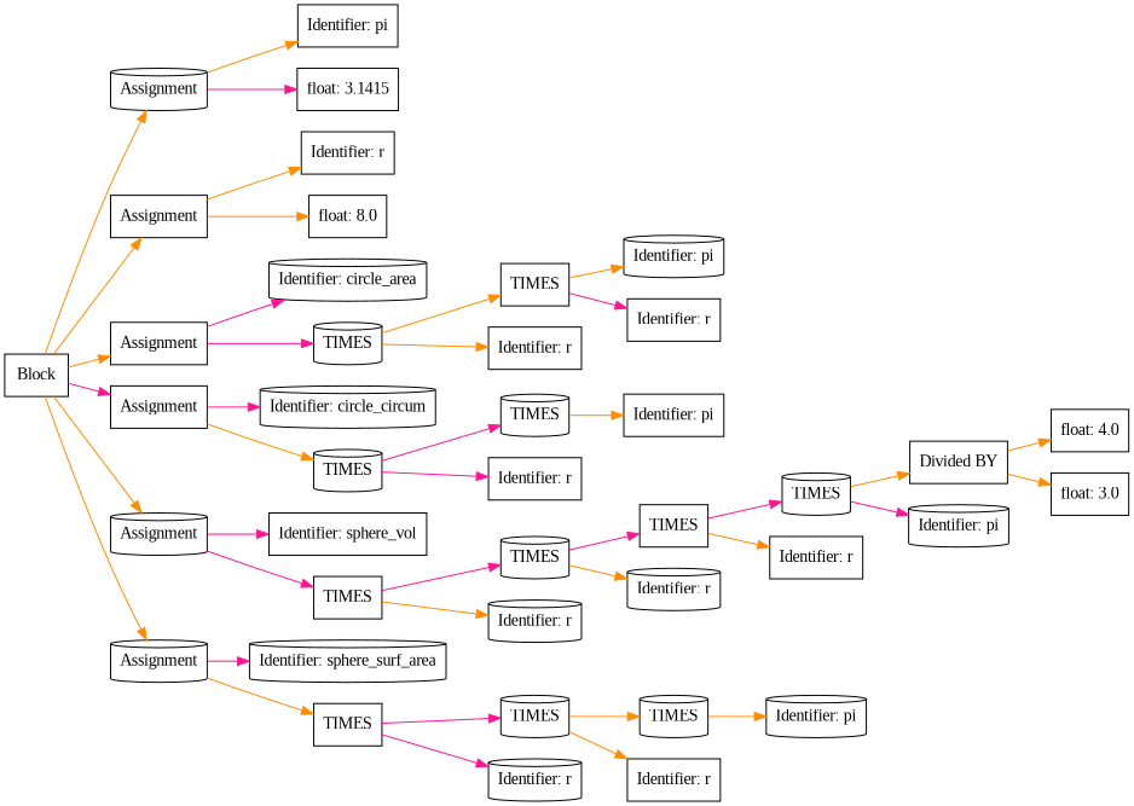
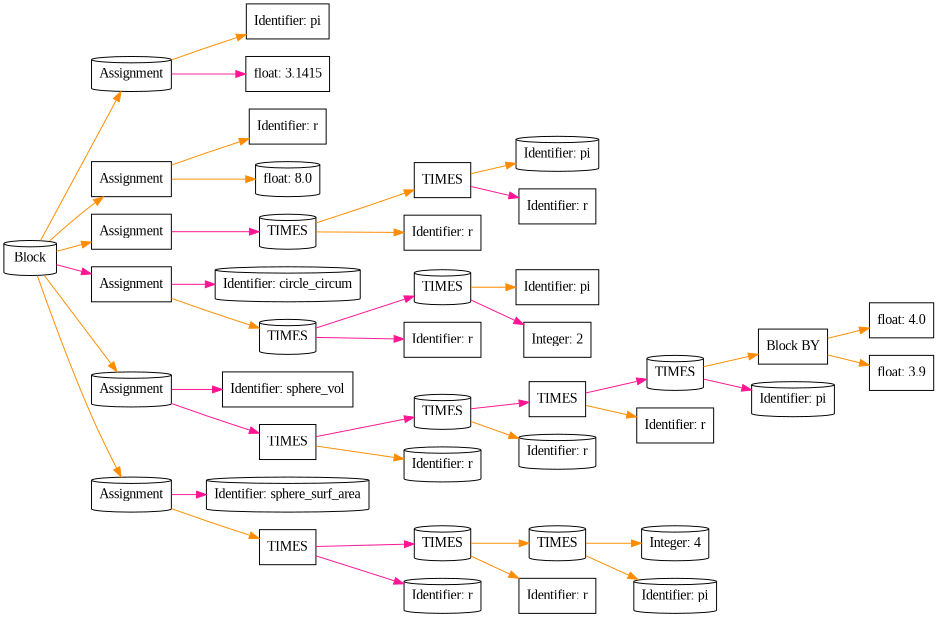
  digraph {
    fontname="Liberation Serif"
    rankdir=LR
    node [fontname="Liberation Serif" shape=box]
    edge [color=darkorange fontname="Liberation Serif"]
-   n1 [label=Block]
+   n1 [label=Block shape=cylinder]
    n2 [label=Assignment shape=cylinder]
    n3 [label=Assignment]
    n4 [label=Assignment]
    n5 [label=Assignment]
    n6 [label=Assignment shape=cylinder]
    n7 [label=Assignment shape=cylinder]
    n8 [label="Identifier: pi"]
    n9 [label="float: 3.1415"]
    n10 [label="Identifier: r"]
-   n11 [label="float: 8.0"]
-   n12 [label="Identifier: circle_area" shape=cylinder]
+   n11 [label="float: 8.0" shape=cylinder]
    n13 [label=TIMES shape=cylinder]
    n14 [label="Identifier: circle_circum" shape=cylinder]
    n15 [label=TIMES shape=cylinder]
    n16 [label="Identifier: sphere_vol"]
    n17 [label=TIMES]
    n18 [label="Identifier: sphere_surf_area" shape=cylinder]
    n19 [label=TIMES]
    n20 [label=TIMES]
    n21 [label="Identifier: r"]
    n22 [label="Identifier: pi" shape=cylinder]
    n23 [label="Identifier: r"]
    n24 [label=TIMES shape=cylinder]
    n25 [label="Identifier: r"]
    n26 [label="Identifier: pi"]
+   n27 [label="Integer: 2"]
    n28 [label=TIMES shape=cylinder]
    n29 [label="Identifier: r" shape=cylinder]
    n30 [label=TIMES]
    n31 [label="Identifier: r" shape=cylinder]
    n32 [label=TIMES shape=cylinder]
    n33 [label="Identifier: r"]
-   n34 [label="Divided BY"]
+   n34 [label="Block BY"]
    n35 [label="Identifier: pi" shape=cylinder]
    n36 [label="float: 4.0"]
-   n37 [label="float: 3.0"]
+   n37 [label="float: 3.9"]
    n38 [label=TIMES shape=cylinder]
    n39 [label="Identifier: r" shape=cylinder]
    n40 [label=TIMES shape=cylinder]
    n41 [label="Identifier: r"]
+   n42 [label="Integer: 4" shape=cylinder]
    n43 [label="Identifier: pi" shape=cylinder]
    n1 -> n2
    n1 -> n3
    n1 -> n4
    n1 -> n5 [color=deeppink]
    n1 -> n6
    n1 -> n7
    n2 -> n8
    n2 -> n9 [color=deeppink]
    n3 -> n10
    n3 -> n11
-   n4 -> n12 [color=deeppink]
    n4 -> n13 [color=deeppink]
    n5 -> n14 [color=deeppink]
    n5 -> n15
    n6 -> n16 [color=deeppink]
    n6 -> n17 [color=deeppink]
    n7 -> n18 [color=deeppink]
    n7 -> n19
    n13 -> n20
    n13 -> n21
    n15 -> n24 [color=deeppink]
    n15 -> n25 [color=deeppink]
    n17 -> n28 [color=deeppink]
    n17 -> n29
    n19 -> n38 [color=deeppink]
    n19 -> n39 [color=deeppink]
    n20 -> n22
    n20 -> n23 [color=deeppink]
    n24 -> n26
+   n24 -> n27 [color=deeppink]
    n28 -> n30 [color=deeppink]
    n28 -> n31
    n30 -> n32 [color=deeppink]
    n30 -> n33
    n32 -> n34
    n32 -> n35 [color=deeppink]
    n34 -> n36
    n34 -> n37
    n38 -> n40
    n38 -> n41
+   n40 -> n42
    n40 -> n43
  }
